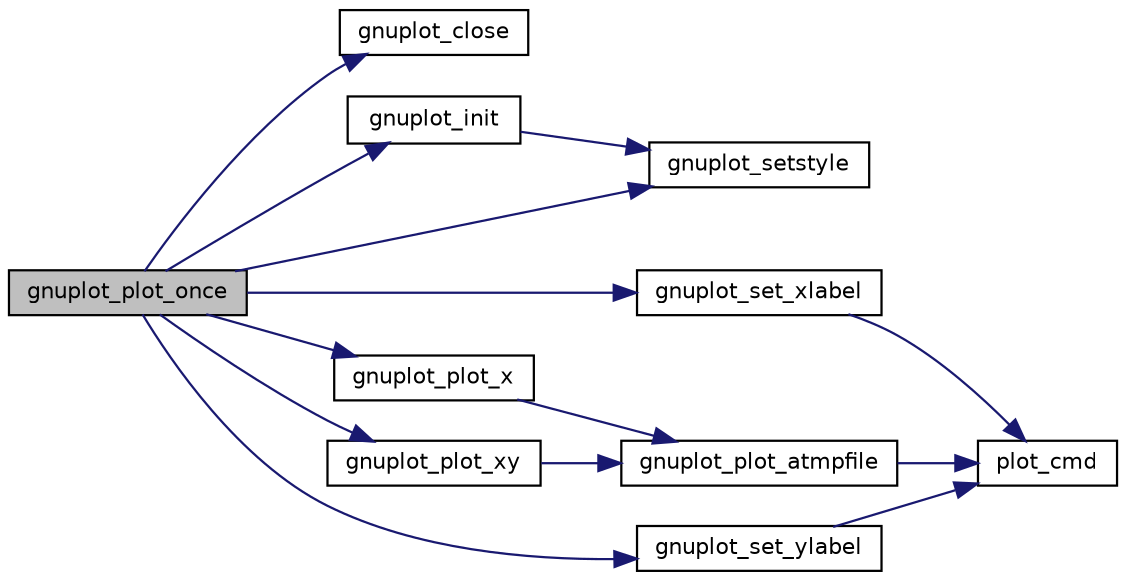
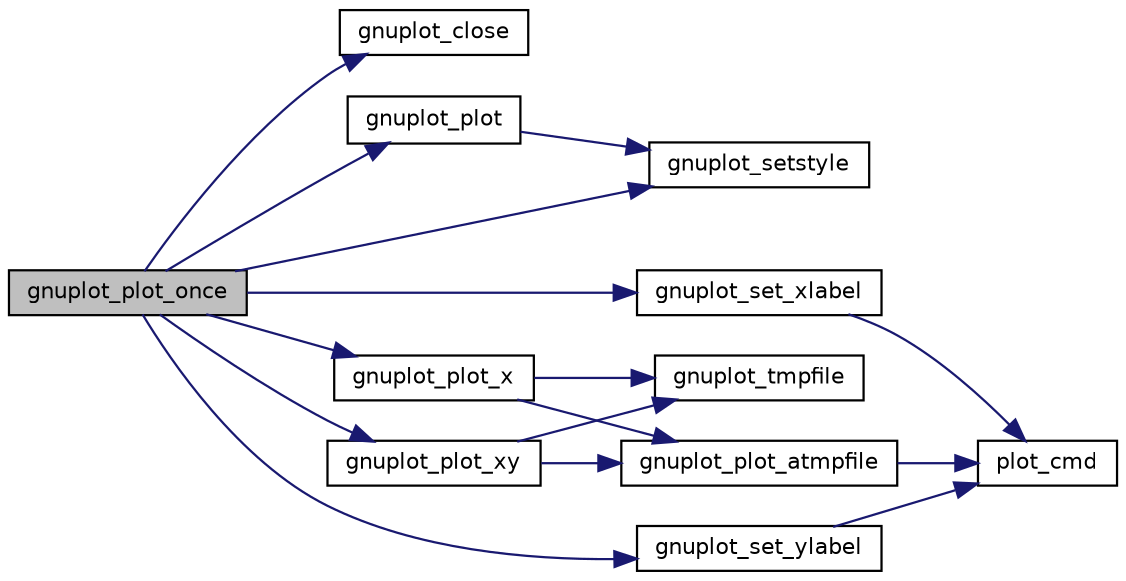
  digraph {
    rankdir=LR
    node [color=black fillcolor=white fontname=Helvetica fontsize=10 shape=record style=filled]
    edge [color=midnightblue fontname=Helvetica fontsize=10 labelfontname=Helvetica labelfontsize=10 style=solid]
    n1 [fillcolor=grey75 fontcolor=black height=0.2 label=gnuplot_plot_once width=0.4]
    n2 [height=0.2 label=gnuplot_close width=0.4]
-   n3 [height=0.2 label=gnuplot_init width=0.4]
+   n3 [height=0.2 label=gnuplot_plot width=0.4]
    n4 [height=0.2 label=gnuplot_setstyle width=0.4]
    n5 [height=0.2 label=gnuplot_plot_x width=0.4]
    n6 [height=0.2 label=gnuplot_plot_xy width=0.4]
    n7 [height=0.2 label=gnuplot_set_xlabel width=0.4]
    n8 [height=0.2 label=gnuplot_set_ylabel width=0.4]
    n9 [height=0.2 label=gnuplot_plot_atmpfile width=0.4]
+   n10 [height=0.2 label=gnuplot_tmpfile width=0.4]
    n11 [height=0.2 label=plot_cmd width=0.4]
    n1 -> n2
    n1 -> n3
    n1 -> n4
    n1 -> n5
    n1 -> n6
    n1 -> n7
    n1 -> n8
    n3 -> n4
    n5 -> n9
+   n5 -> n10
    n6 -> n9
+   n6 -> n10
    n7 -> n11
    n8 -> n11
    n9 -> n11
  }
